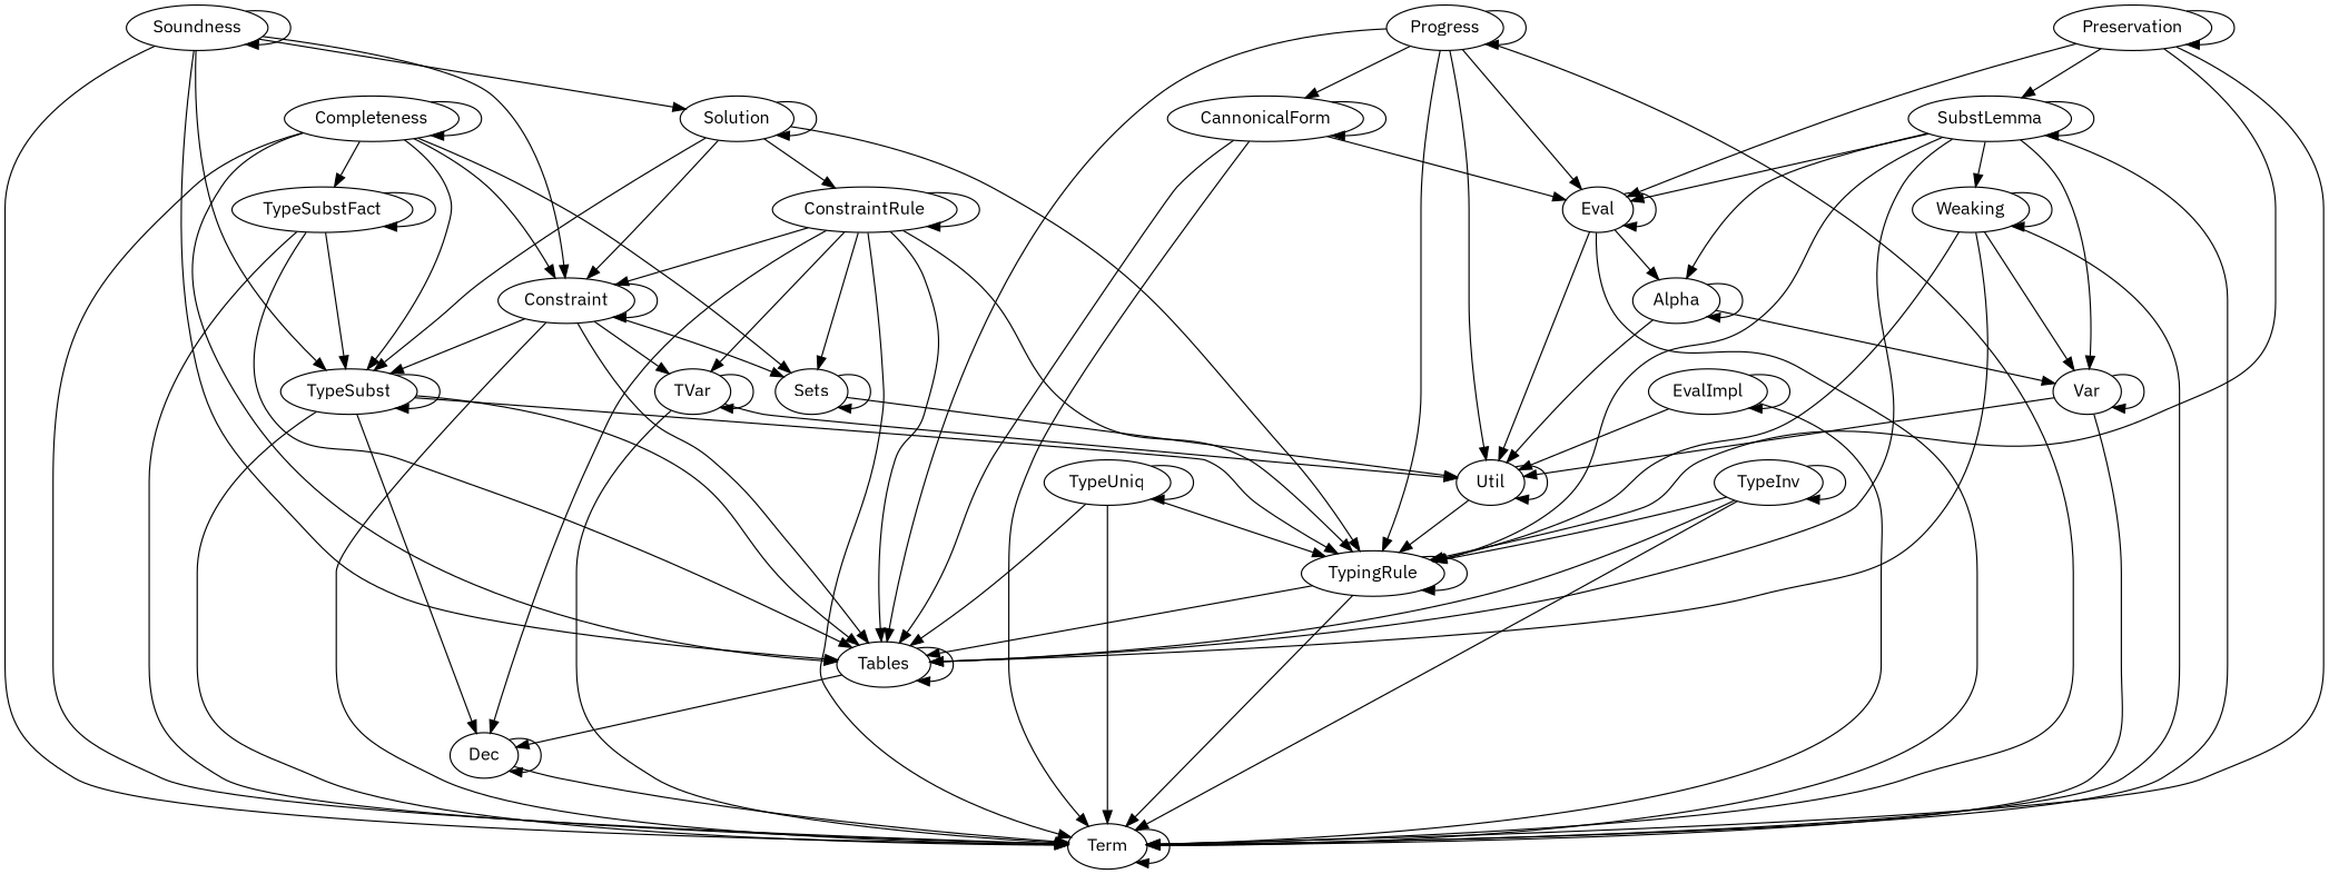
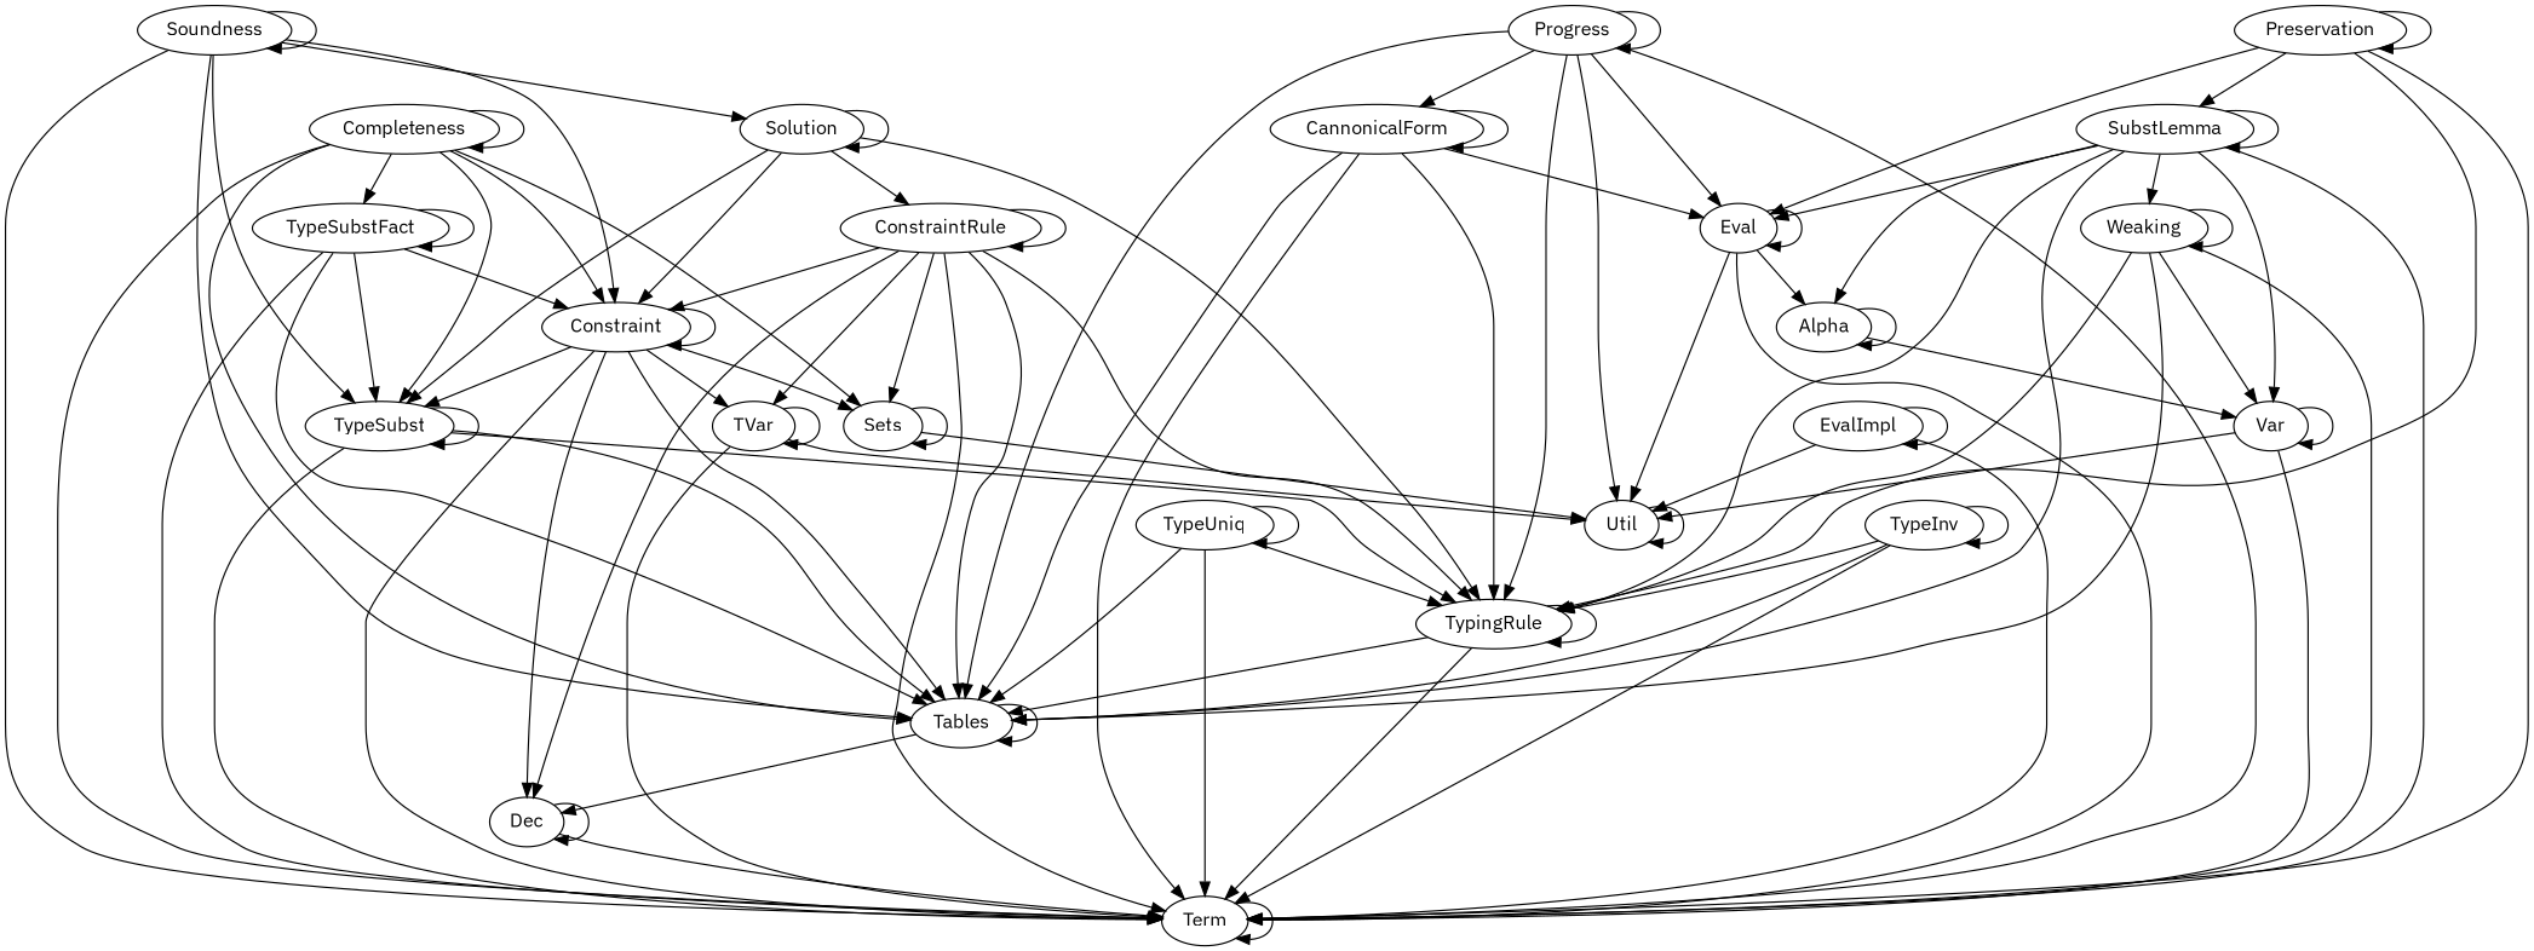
  digraph {
    fontname="IBM Plex Sans"
    node [fontname="IBM Plex Sans"]
    edge [fontname="IBM Plex Sans"]
    Weaking
    Term
    Var
    TypingRule
    Tables
    Util
    Dec
    TypeUniq
    TypeSubstFact
    Constraint
    TypeSubst
    TVar
    Sets
    TypeInv
    SubstLemma
    Eval
    Alpha
    Soundness
    Solution
    ConstraintRule
    Progress
    CannonicalForm
    Preservation
    EvalImpl
    Completeness
    Weaking -> Weaking
    Weaking -> Term
    Weaking -> Var
    Weaking -> TypingRule
    Weaking -> Tables
    Term -> Term
    Var -> Term
    Var -> Var
    Var -> Util
    TypingRule -> Term
    TypingRule -> TypingRule
    TypingRule -> Tables
    Tables -> Tables
    Tables -> Dec
    Util -> Util
    Dec -> Term
    Dec -> Dec
    TypeUniq -> Term
    TypeUniq -> TypingRule
    TypeUniq -> Tables
    TypeUniq -> TypeUniq
    TypeSubstFact -> Term
    TypeSubstFact -> Tables
    TypeSubstFact -> TypeSubstFact
+   TypeSubstFact -> Constraint
    TypeSubstFact -> TypeSubst
    Constraint -> Term
    Constraint -> Tables
-   TypeSubst -> Dec
+   Constraint -> Dec
    Constraint -> Constraint
    Constraint -> TypeSubst
    Constraint -> TVar
    Constraint -> Sets
    TypeSubst -> Term
    TypeSubst -> TypingRule
    TypeSubst -> Tables
    TypeSubst -> TypeSubst
    TVar -> Term
    TVar -> Util
    TVar -> TVar
    Sets -> Util
    Sets -> Sets
    TypeInv -> Term
    TypeInv -> TypingRule
    TypeInv -> Tables
    TypeInv -> TypeInv
    SubstLemma -> Weaking
    SubstLemma -> Term
    SubstLemma -> Var
    SubstLemma -> TypingRule
    SubstLemma -> Tables
    SubstLemma -> SubstLemma
    SubstLemma -> Eval
    SubstLemma -> Alpha
    Eval -> Term
    Eval -> Util
    Eval -> Eval
    Eval -> Alpha
    Alpha -> Var
-   Alpha -> Util
    Alpha -> Alpha
    Soundness -> Term
    Soundness -> Tables
    Soundness -> Constraint
    Soundness -> TypeSubst
    Soundness -> Soundness
    Soundness -> Solution
    Solution -> TypingRule
    Solution -> Constraint
    Solution -> TypeSubst
    Solution -> Solution
    Solution -> ConstraintRule
    ConstraintRule -> Term
    ConstraintRule -> TypingRule
    ConstraintRule -> Tables
    ConstraintRule -> Dec
    ConstraintRule -> Constraint
    ConstraintRule -> TVar
    ConstraintRule -> Sets
    ConstraintRule -> ConstraintRule
    Progress -> Term
    Progress -> TypingRule
    Progress -> Tables
    Progress -> Util
    Progress -> Eval
    Progress -> Progress
    Progress -> CannonicalForm
    CannonicalForm -> Term
-   Util -> TypingRule
+   CannonicalForm -> TypingRule
    CannonicalForm -> Tables
    CannonicalForm -> Eval
    CannonicalForm -> CannonicalForm
    Preservation -> Term
    Preservation -> TypingRule
    Preservation -> SubstLemma
    Preservation -> Eval
    Preservation -> Preservation
    EvalImpl -> Term
    EvalImpl -> Util
    EvalImpl -> EvalImpl
    Completeness -> Term
    Completeness -> Tables
    Completeness -> TypeSubstFact
    Completeness -> Constraint
    Completeness -> TypeSubst
    Completeness -> Sets
    Completeness -> Completeness
  }
